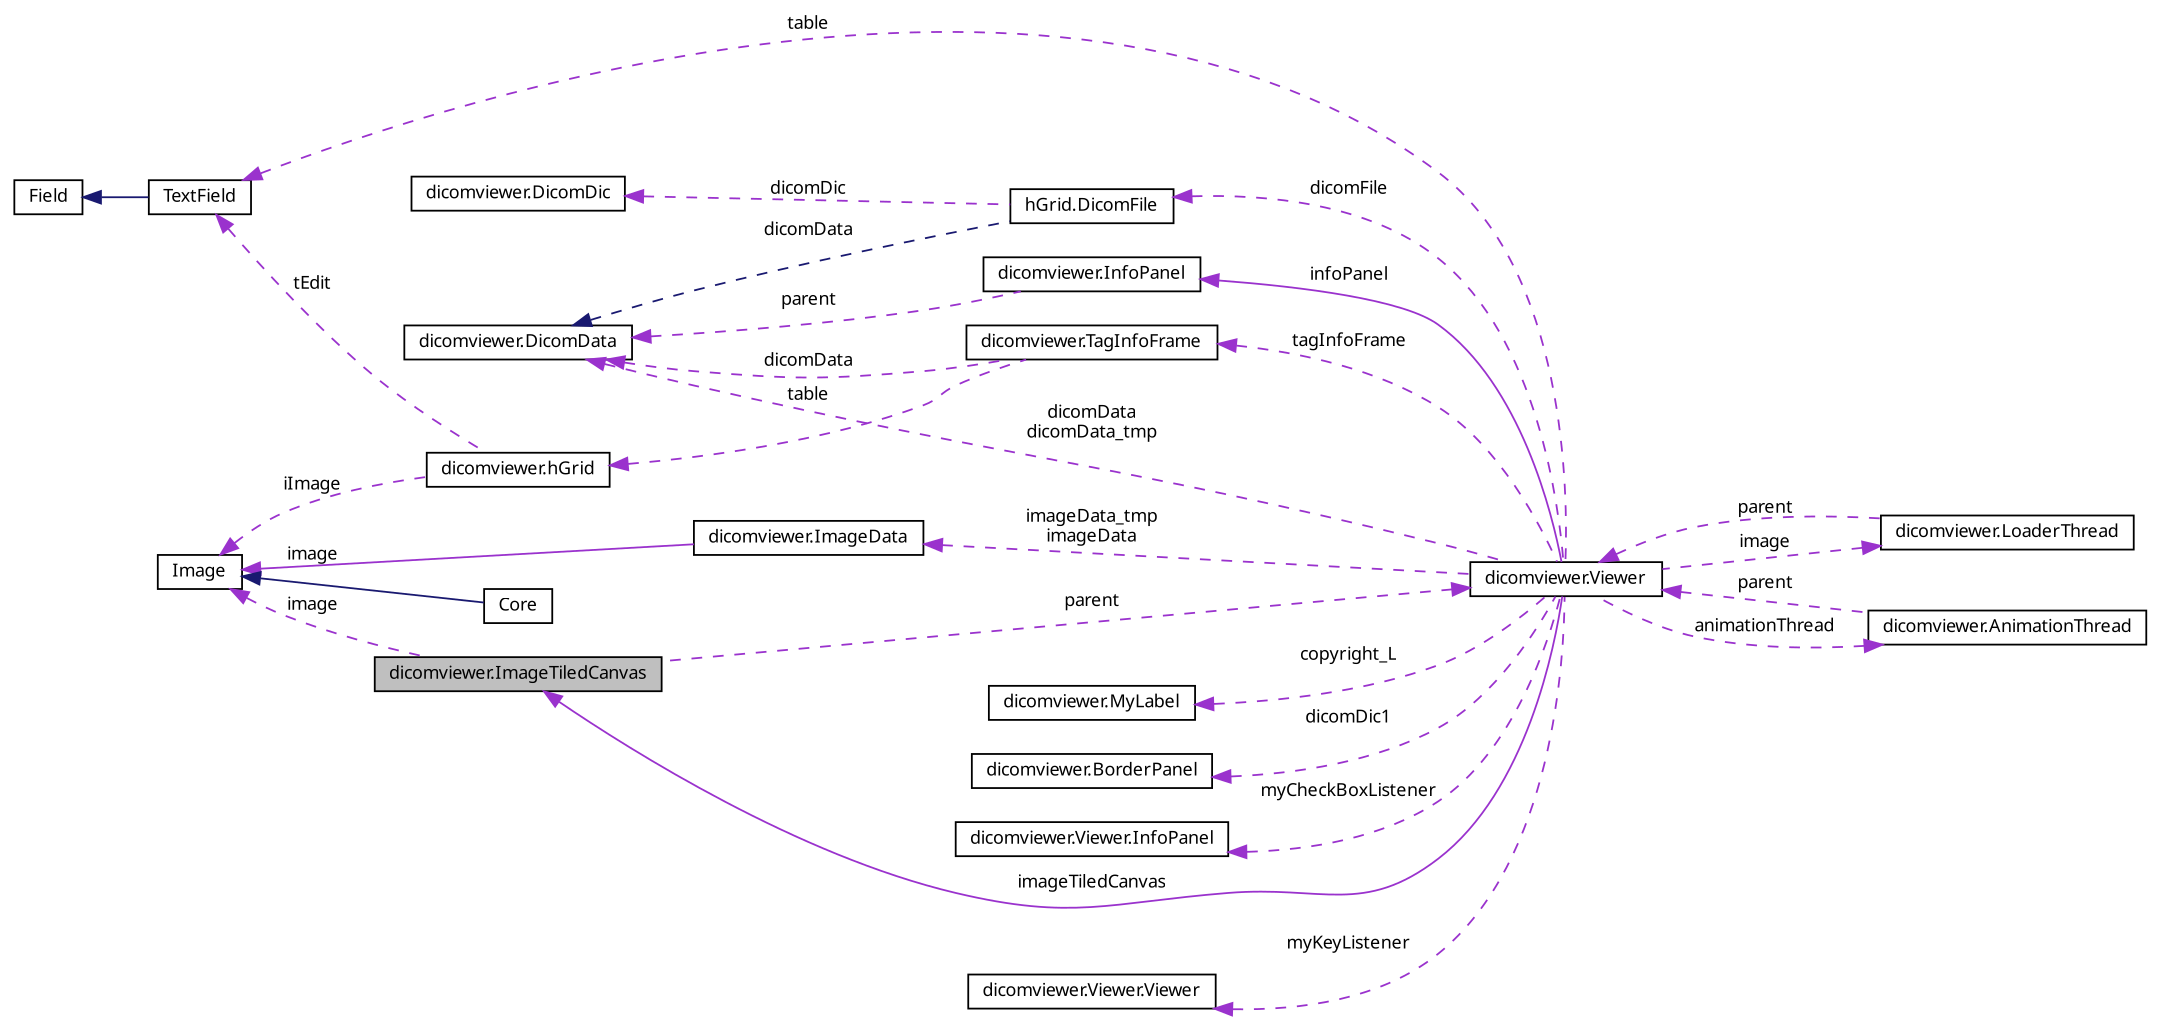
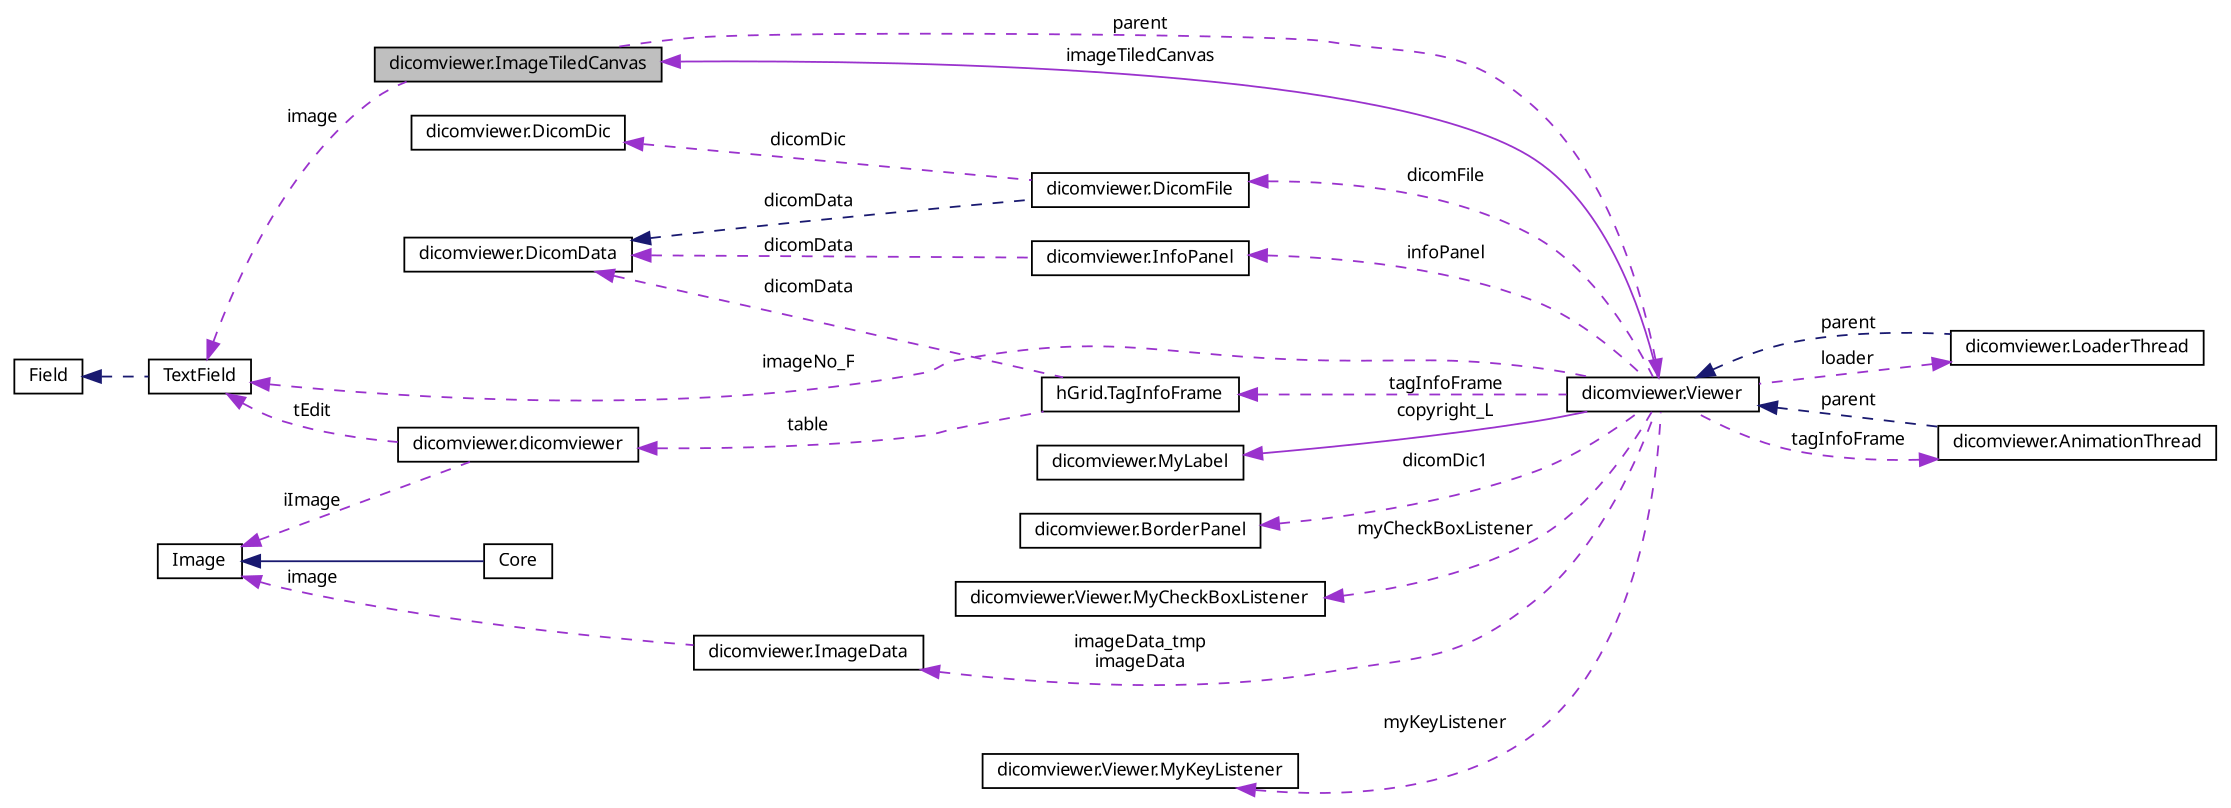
  digraph {
    rankdir=LR
    node [color=black fontname="FreeSans.ttf" fontsize=10 shape=record]
    edge [color=darkorchid3 dir=back fontname="FreeSans.ttf" fontsize=10 labelfontname="FreeSans.ttf" labelfontsize=10 style=dashed]
    n1 [fillcolor=grey75 fontcolor=black height=0.2 label="dicomviewer.ImageTiledCanvas" style=filled width=0.4]
    n2 [height=0.2 label="dicomviewer.Viewer" width=0.4]
    n3 [height=0.2 label="dicomviewer.LoaderThread" width=0.4]
    n4 [height=0.2 label="dicomviewer.AnimationThread" width=0.4]
-   n5 [height=0.2 label="hGrid.DicomFile" width=0.4]
+   n5 [height=0.2 label="dicomviewer.DicomFile" width=0.4]
    n6 [height=0.2 label="dicomviewer.DicomDic" width=0.4]
    n7 [height=0.2 label="dicomviewer.DicomData" width=0.4]
    n8 [height=0.2 label="dicomviewer.InfoPanel" width=0.4]
-   n9 [height=0.2 label="dicomviewer.TagInfoFrame" width=0.4]
+   n9 [height=0.2 label="hGrid.TagInfoFrame" width=0.4]
    n10 [height=0.2 label=TextField width=0.4]
-   n11 [height=0.2 label="dicomviewer.hGrid" width=0.4]
+   n11 [height=0.2 label="dicomviewer.dicomviewer" width=0.4]
    n12 [height=0.2 label=Field width=0.4]
    n13 [height=0.2 label="dicomviewer.MyLabel" width=0.4]
    n14 [height=0.2 label="dicomviewer.BorderPanel" width=0.4]
-   n15 [height=0.2 label="dicomviewer.Viewer.InfoPanel" width=0.4]
+   n15 [height=0.2 label="dicomviewer.Viewer.MyCheckBoxListener" width=0.4]
    n16 [height=0.2 label="dicomviewer.ImageData" width=0.4]
    n17 [height=0.2 label=Image width=0.4]
    n18 [height=0.2 label=Core width=0.4]
-   n19 [height=0.2 label="dicomviewer.Viewer.Viewer" width=0.4]
+   n19 [height=0.2 label="dicomviewer.Viewer.MyKeyListener" width=0.4]
    n1 -> n2 [label=imageTiledCanvas style=solid]
    n2 -> n1 [label=parent]
-   n2 -> n3 [label=parent]
-   n2 -> n4 [label=parent]
-   n3 -> n2 [label=image]
-   n4 -> n2 [label=animationThread]
+   n2 -> n3 [color=midnightblue label=parent]
+   n2 -> n4 [color=midnightblue label=parent]
+   n3 -> n2 [label=loader]
+   n4 -> n2 [label=tagInfoFrame]
    n5 -> n2 [label=dicomFile]
    n6 -> n5 [label=dicomDic]
-   n7 -> n2 [label="dicomData\ndicomData_tmp"]
    n7 -> n5 [color=midnightblue label=dicomData]
-   n7 -> n8 [label=parent]
+   n7 -> n8 [label=dicomData]
    n7 -> n9 [label=dicomData]
-   n8 -> n2 [label=infoPanel style=solid]
+   n8 -> n2 [label=infoPanel]
    n9 -> n2 [label=tagInfoFrame]
-   n10 -> n2 [label=table]
+   n10 -> n2 [label=imageNo_F]
    n10 -> n11 [label=tEdit]
    n11 -> n9 [label=table]
-   n12 -> n10 [color=midnightblue style=solid]
-   n13 -> n2 [label=copyright_L]
+   n12 -> n10 [color=midnightblue]
+   n13 -> n2 [label=copyright_L style=solid]
    n14 -> n2 [label=dicomDic1]
    n15 -> n2 [label=myCheckBoxListener]
    n16 -> n2 [label="imageData_tmp\nimageData"]
-   n17 -> n1 [label=image]
+   n10 -> n1 [label=image]
    n17 -> n11 [label=iImage]
-   n17 -> n16 [label=image style=solid]
+   n17 -> n16 [label=image]
    n17 -> n18 [color=midnightblue style=solid]
    n19 -> n2 [label=myKeyListener]
  }
